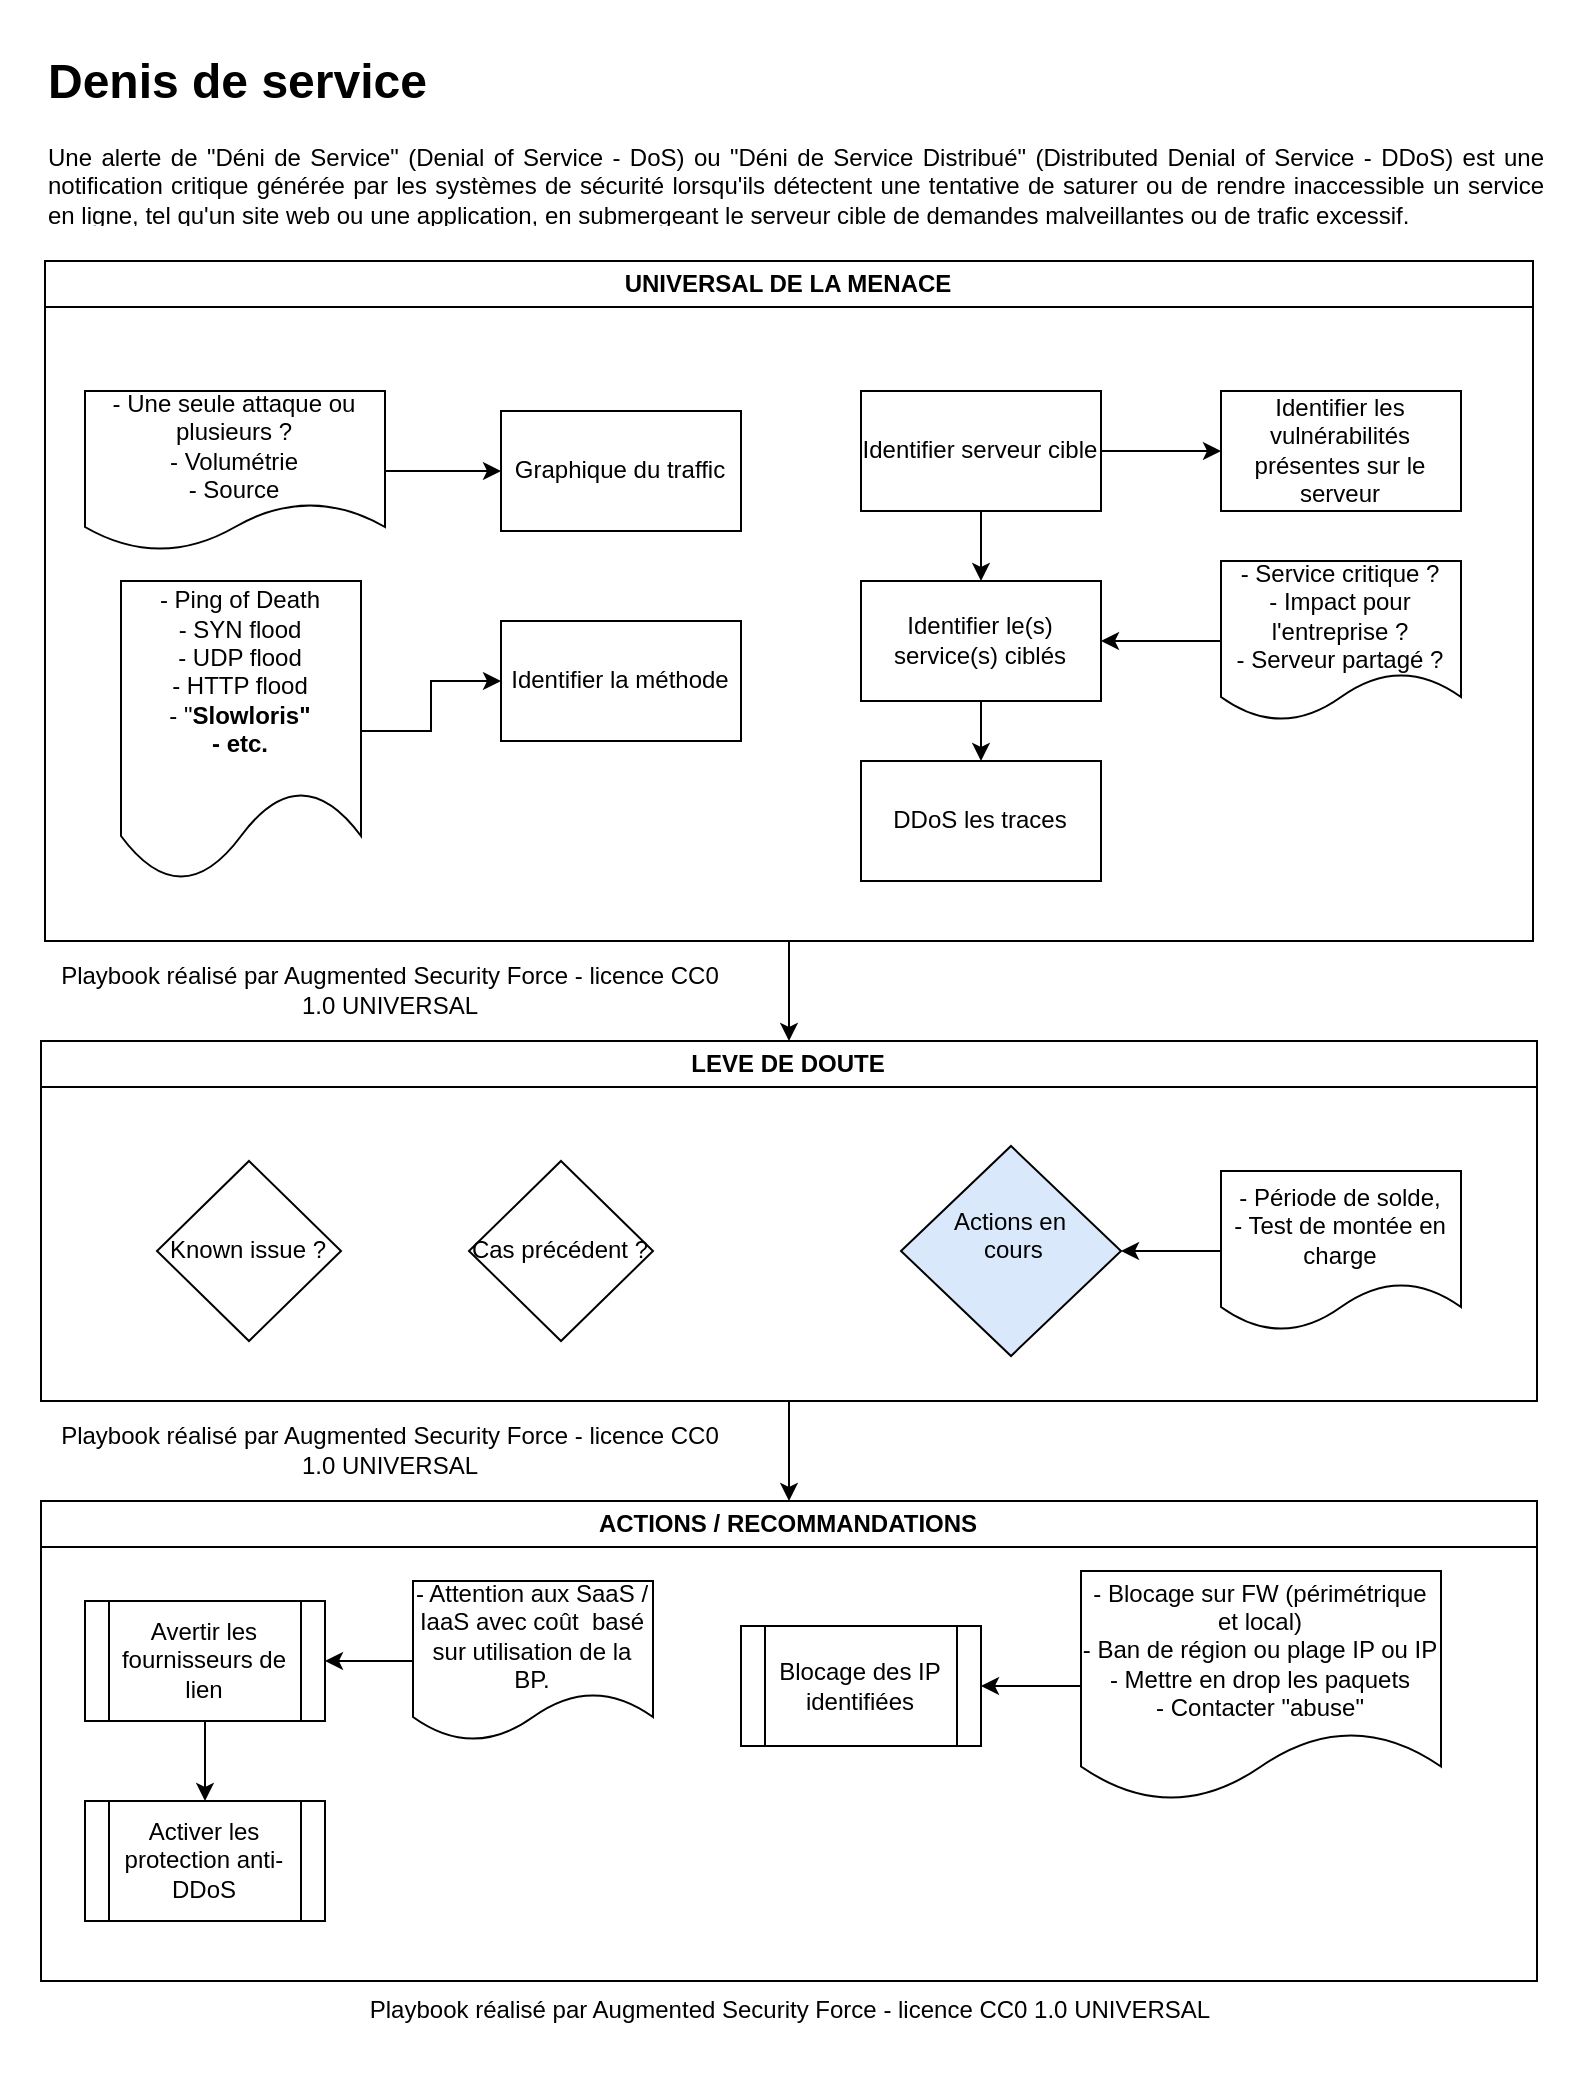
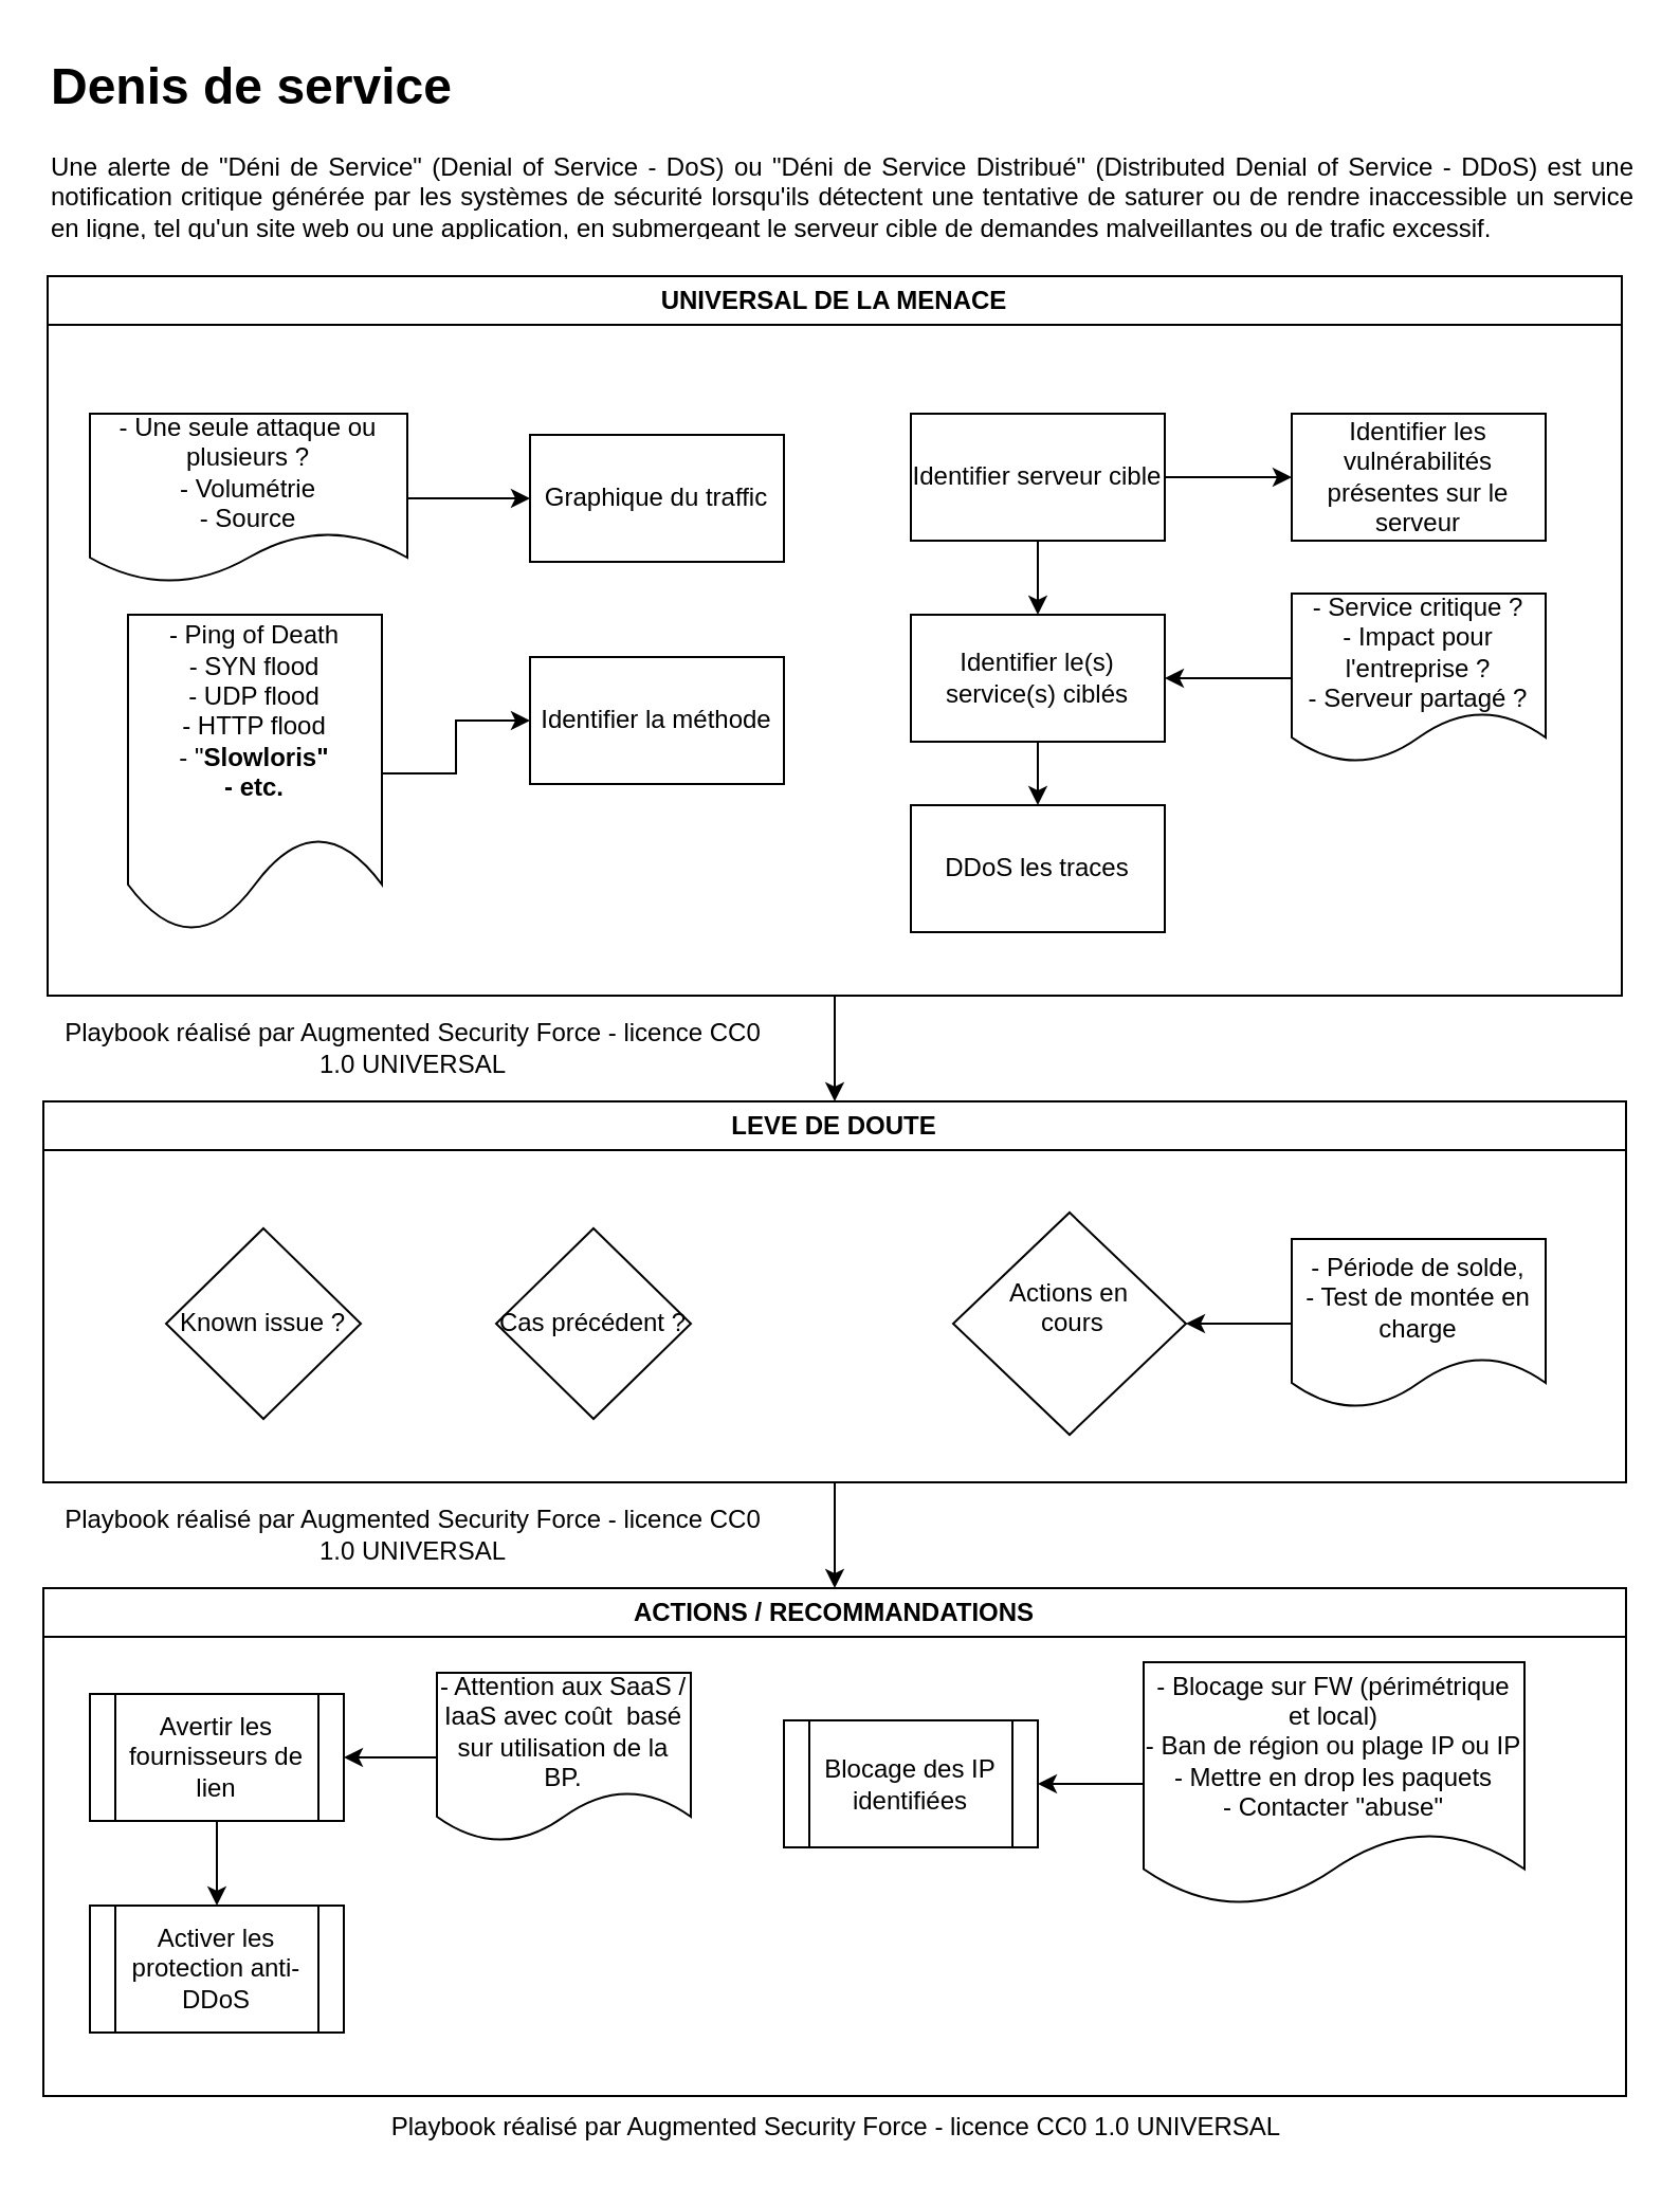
  <mxCell id="0" />
  <mxCell id="1" parent="0" />
  <mxCell id="2" style="edgeStyle=orthogonalEdgeStyle;rounded=0;orthogonalLoop=1;jettySize=auto;html=1;entryX=0.5;entryY=0;entryDx=0;entryDy=0;" edge="1" parent="1" source="3" target="20"><mxGeometry relative="1" as="geometry" /></mxCell>
  <mxCell id="3" value="UNIVERSAL DE LA MENACE" style="swimlane;whiteSpace=wrap;html=1;" vertex="1" parent="1"><mxGeometry x="22" y="130" width="744" height="340" as="geometry"><mxRectangle x="42" y="140" width="210" height="30" as="alternateBounds" /></mxGeometry></mxCell>
  <mxCell id="4" value="- Une seule attaque ou plusieurs ?&lt;br&gt;- Volumétrie&lt;br&gt;- Source" style="shape=document;whiteSpace=wrap;html=1;boundedLbl=1;" vertex="1" parent="3"><mxGeometry x="20" y="65" width="150" height="80" as="geometry" /></mxCell>
  <mxCell id="5" value="- Ping of Death&lt;br&gt;- SYN flood&lt;br&gt;- UDP flood&lt;br&gt;- HTTP flood&lt;br&gt;- &quot;&lt;strong&gt;Slowloris&quot;&lt;br&gt;- etc.&lt;br&gt;&lt;br&gt;&lt;/strong&gt;" style="shape=document;whiteSpace=wrap;html=1;boundedLbl=1;" vertex="1" parent="3"><mxGeometry x="38" y="160" width="120" height="150" as="geometry" /></mxCell>
  <mxCell id="6" style="edgeStyle=orthogonalEdgeStyle;rounded=0;orthogonalLoop=1;jettySize=auto;html=1;entryX=1;entryY=0.5;entryDx=0;entryDy=0;" edge="1" parent="3" source="7" target="11"><mxGeometry relative="1" as="geometry" /></mxCell>
  <mxCell id="7" value="- Service critique ?&lt;br&gt;- Impact pour l'entreprise ?&lt;br&gt;- Serveur partagé ?" style="shape=document;whiteSpace=wrap;html=1;boundedLbl=1;" vertex="1" parent="3"><mxGeometry x="588" y="150" width="120" height="80" as="geometry" /></mxCell>
  <mxCell id="8" value="Identifier la méthode" style="rounded=0;whiteSpace=wrap;html=1;" vertex="1" parent="3"><mxGeometry x="228" y="180" width="120" height="60" as="geometry" /></mxCell>
  <mxCell id="9" style="edgeStyle=orthogonalEdgeStyle;rounded=0;orthogonalLoop=1;jettySize=auto;html=1;entryX=0;entryY=0.5;entryDx=0;entryDy=0;" edge="1" parent="3" source="5" target="8"><mxGeometry relative="1" as="geometry" /></mxCell>
  <mxCell id="10" value="" style="edgeStyle=orthogonalEdgeStyle;rounded=0;orthogonalLoop=1;jettySize=auto;html=1;" edge="1" parent="3" source="11" target="17"><mxGeometry relative="1" as="geometry" /></mxCell>
  <mxCell id="11" value="Identifier le(s) service(s) ciblés" style="rounded=0;whiteSpace=wrap;html=1;" vertex="1" parent="3"><mxGeometry x="408" y="160" width="120" height="60" as="geometry" /></mxCell>
  <mxCell id="12" value="Graphique du traffic" style="rounded=0;whiteSpace=wrap;html=1;" vertex="1" parent="3"><mxGeometry x="228" y="75" width="120" height="60" as="geometry" /></mxCell>
  <mxCell id="13" style="edgeStyle=orthogonalEdgeStyle;rounded=0;orthogonalLoop=1;jettySize=auto;html=1;entryX=0;entryY=0.5;entryDx=0;entryDy=0;" edge="1" parent="3" source="4" target="12"><mxGeometry relative="1" as="geometry" /></mxCell>
  <mxCell id="14" value="" style="edgeStyle=orthogonalEdgeStyle;rounded=0;orthogonalLoop=1;jettySize=auto;html=1;" edge="1" parent="3" source="16" target="11"><mxGeometry relative="1" as="geometry" /></mxCell>
  <mxCell id="15" value="" style="edgeStyle=orthogonalEdgeStyle;rounded=0;orthogonalLoop=1;jettySize=auto;html=1;" edge="1" parent="3" source="16" target="18"><mxGeometry relative="1" as="geometry" /></mxCell>
  <mxCell id="16" value="Identifier serveur cible" style="rounded=0;whiteSpace=wrap;html=1;" vertex="1" parent="3"><mxGeometry x="408" y="65" width="120" height="60" as="geometry" /></mxCell>
  <mxCell id="17" value="DDoS les traces" style="rounded=0;whiteSpace=wrap;html=1;" vertex="1" parent="3"><mxGeometry x="408" y="250" width="120" height="60" as="geometry" /></mxCell>
  <mxCell id="18" value="Identifier les vulnérabilités présentes sur le serveur" style="rounded=0;whiteSpace=wrap;html=1;" vertex="1" parent="3"><mxGeometry x="588" y="65" width="120" height="60" as="geometry" /></mxCell>
  <mxCell id="19" style="edgeStyle=orthogonalEdgeStyle;rounded=0;orthogonalLoop=1;jettySize=auto;html=1;entryX=0.5;entryY=0;entryDx=0;entryDy=0;" edge="1" parent="1" source="20" target="26"><mxGeometry relative="1" as="geometry" /></mxCell>
  <mxCell id="20" value="LEVE DE DOUTE" style="swimlane;whiteSpace=wrap;html=1;" vertex="1" parent="1"><mxGeometry x="20" y="520" width="748" height="180" as="geometry" /></mxCell>
  <mxCell id="21" value="Known issue ?" style="rhombus;whiteSpace=wrap;html=1;" vertex="1" parent="20"><mxGeometry x="58" y="60" width="92" height="90" as="geometry" /></mxCell>
  <mxCell id="22" value="Cas précédent ?" style="rhombus;whiteSpace=wrap;html=1;" vertex="1" parent="20"><mxGeometry x="214" y="60" width="92" height="90" as="geometry" /></mxCell>
- <mxCell id="23" value="Actions en&lt;br&gt;&amp;nbsp;cours&lt;div&gt;&lt;br/&gt;&lt;/div&gt;" style="rhombus;whiteSpace=wrap;html=1;fillColor=#dae8fc;" vertex="1" parent="20"><mxGeometry x="430" y="52.5" width="110" height="105" as="geometry" /></mxCell>
+ <mxCell id="23" value="Actions en&lt;br&gt;&amp;nbsp;cours&lt;div&gt;&lt;br/&gt;&lt;/div&gt;" style="rhombus;whiteSpace=wrap;html=1;" vertex="1" parent="20"><mxGeometry x="430" y="52.5" width="110" height="105" as="geometry" /></mxCell>
  <mxCell id="24" style="edgeStyle=orthogonalEdgeStyle;rounded=0;orthogonalLoop=1;jettySize=auto;html=1;entryX=1;entryY=0.5;entryDx=0;entryDy=0;" edge="1" parent="20" source="25" target="23"><mxGeometry relative="1" as="geometry" /></mxCell>
  <mxCell id="25" value="- Période de solde,&lt;br&gt;- Test de montée en charge" style="shape=document;whiteSpace=wrap;html=1;boundedLbl=1;" vertex="1" parent="20"><mxGeometry x="590" y="65" width="120" height="80" as="geometry" /></mxCell>
  <mxCell id="26" value="ACTIONS / RECOMMANDATIONS" style="swimlane;whiteSpace=wrap;html=1;" vertex="1" parent="1"><mxGeometry x="20" y="750" width="748" height="240" as="geometry" /></mxCell>
  <mxCell id="27" value="" style="edgeStyle=orthogonalEdgeStyle;rounded=0;orthogonalLoop=1;jettySize=auto;html=1;" edge="1" parent="26" source="28" target="31"><mxGeometry relative="1" as="geometry" /></mxCell>
  <mxCell id="28" value="Avertir les fournisseurs de lien" style="shape=process;whiteSpace=wrap;html=1;backgroundOutline=1;" vertex="1" parent="26"><mxGeometry x="22" y="50" width="120" height="60" as="geometry" /></mxCell>
  <mxCell id="29" style="edgeStyle=orthogonalEdgeStyle;rounded=0;orthogonalLoop=1;jettySize=auto;html=1;entryX=1;entryY=0.5;entryDx=0;entryDy=0;" edge="1" parent="26" source="30" target="28"><mxGeometry relative="1" as="geometry" /></mxCell>
  <mxCell id="30" value="- Attention aux SaaS / IaaS avec coût&amp;nbsp; basé sur utilisation de la BP." style="shape=document;whiteSpace=wrap;html=1;boundedLbl=1;" vertex="1" parent="26"><mxGeometry x="186" y="40" width="120" height="80" as="geometry" /></mxCell>
  <mxCell id="31" value="Activer les protection anti-DDoS" style="shape=process;whiteSpace=wrap;html=1;backgroundOutline=1;" vertex="1" parent="26"><mxGeometry x="22" y="150" width="120" height="60" as="geometry" /></mxCell>
  <mxCell id="32" value="Blocage des IP identifiées" style="shape=process;whiteSpace=wrap;html=1;backgroundOutline=1;" vertex="1" parent="26"><mxGeometry x="350" y="62.5" width="120" height="60" as="geometry" /></mxCell>
  <mxCell id="33" style="edgeStyle=orthogonalEdgeStyle;rounded=0;orthogonalLoop=1;jettySize=auto;html=1;entryX=1;entryY=0.5;entryDx=0;entryDy=0;" edge="1" parent="26" source="34" target="32"><mxGeometry relative="1" as="geometry" /></mxCell>
  <mxCell id="34" value="- Blocage sur FW (périmétrique et local)&lt;br&gt;- Ban de région ou plage IP ou IP&lt;br&gt;- Mettre en drop les paquets&lt;br&gt;- Contacter &quot;abuse&quot;" style="shape=document;whiteSpace=wrap;html=1;boundedLbl=1;" vertex="1" parent="26"><mxGeometry x="520" y="35" width="180" height="115" as="geometry" /></mxCell>
  <mxCell id="35" value="Playbook réalisé par Augmented Security Force - licence&amp;nbsp;CC0 1.0 UNIVERSAL" style="text;html=1;align=center;verticalAlign=middle;whiteSpace=wrap;rounded=0;" vertex="1" parent="1"><mxGeometry x="20" y="990" width="750" height="30" as="geometry" /></mxCell>
  <mxCell id="36" value="Playbook réalisé par Augmented Security Force - licence&amp;nbsp;CC0 1.0 UNIVERSAL" style="text;html=1;align=center;verticalAlign=middle;whiteSpace=wrap;rounded=0;" vertex="1" parent="1"><mxGeometry x="20" y="480" width="350" height="30" as="geometry" /></mxCell>
  <mxCell id="37" value="Playbook réalisé par Augmented Security Force - licence&amp;nbsp;CC0 1.0 UNIVERSAL" style="text;html=1;align=center;verticalAlign=middle;whiteSpace=wrap;rounded=0;" vertex="1" parent="1"><mxGeometry x="20" y="710" width="350" height="30" as="geometry" /></mxCell>
  <mxCell id="38" value="&lt;h1 style=&quot;margin-top: 0px;&quot;&gt;Denis de service&lt;/h1&gt;&lt;p style=&quot;text-align: justify;&quot;&gt;Une alerte de &quot;Déni de Service&quot; (Denial of Service - DoS) ou &quot;Déni de Service Distribué&quot; (Distributed Denial of Service - DDoS) est une notification critique générée par les systèmes de sécurité lorsqu'ils détectent une tentative de saturer ou de rendre inaccessible un service en ligne, tel qu'un site web ou une application, en submergeant le serveur cible de demandes malveillantes ou de trafic excessif.&lt;/p&gt;" style="text;html=1;whiteSpace=wrap;overflow=hidden;rounded=0;" vertex="1" parent="1"><mxGeometry x="22" y="20" width="750" height="90" as="geometry" /></mxCell>
